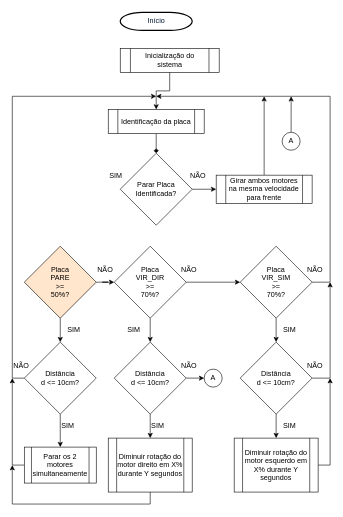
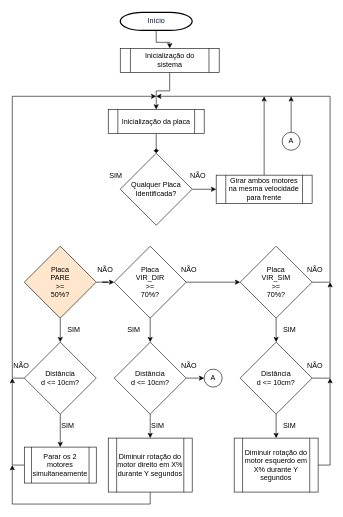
  <mxCell id="0" />
  <mxCell id="1" parent="0" />
+ <mxCell id="2" value="" style="edgeStyle=orthogonalEdgeStyle;rounded=0;orthogonalLoop=1;jettySize=auto;html=1;" parent="1" source="3" target="5" edge="1"><mxGeometry relative="1" as="geometry" /></mxCell>
  <mxCell id="3" value="Início" style="shape=mxgraph.flowchart.terminator;fillColor=#FFFFFF;strokeColor=#000000;strokeWidth=2;gradientColor=none;gradientDirection=north;fontColor=#001933;fontStyle=0;html=1;" parent="1" vertex="1"><mxGeometry x="200" y="20" width="120" height="30" as="geometry" /></mxCell>
  <mxCell id="4" style="edgeStyle=orthogonalEdgeStyle;rounded=0;orthogonalLoop=1;jettySize=auto;html=1;exitX=0.5;exitY=1;exitDx=0;exitDy=0;" parent="1" source="5" target="7" edge="1"><mxGeometry relative="1" as="geometry" /></mxCell>
  <mxCell id="5" value="Inicialização do&lt;br&gt;sistema" style="shape=process;whiteSpace=wrap;html=1;backgroundOutline=1;" parent="1" vertex="1"><mxGeometry x="200" y="80" width="165" height="40" as="geometry" /></mxCell>
  <mxCell id="6" style="edgeStyle=orthogonalEdgeStyle;rounded=0;orthogonalLoop=1;jettySize=auto;html=1;exitX=0.5;exitY=1;exitDx=0;exitDy=0;entryX=0.5;entryY=0;entryDx=0;entryDy=0;endArrow=diamond;" parent="1" source="7" target="45" edge="1"><mxGeometry relative="1" as="geometry" /></mxCell>
- <mxCell id="7" value="Identificação da placa" style="shape=process;whiteSpace=wrap;html=1;backgroundOutline=1;" parent="1" vertex="1"><mxGeometry x="180" y="182" width="160" height="40" as="geometry" /></mxCell>
+ <mxCell id="7" value="Inicialização da placa" style="shape=process;whiteSpace=wrap;html=1;backgroundOutline=1;" parent="1" vertex="1"><mxGeometry x="180" y="182" width="160" height="40" as="geometry" /></mxCell>
  <mxCell id="8" value="" style="edgeStyle=orthogonalEdgeStyle;rounded=0;orthogonalLoop=1;jettySize=auto;html=1;" parent="1" source="10" target="19" edge="1"><mxGeometry relative="1" as="geometry" /></mxCell>
  <mxCell id="9" style="edgeStyle=orthogonalEdgeStyle;rounded=0;orthogonalLoop=1;jettySize=auto;html=1;" parent="1" source="10" target="13" edge="1"><mxGeometry relative="1" as="geometry" /></mxCell>
  <mxCell id="10" value="Placa&lt;br&gt;PARE&lt;br&gt;&amp;gt;=&lt;br&gt;50%?" style="rhombus;whiteSpace=wrap;html=1;fillColor=#ffe6cc;" parent="1" vertex="1"><mxGeometry x="40" y="410" width="120" height="120" as="geometry" /></mxCell>
  <mxCell id="11" value="" style="edgeStyle=orthogonalEdgeStyle;rounded=0;orthogonalLoop=1;jettySize=auto;html=1;" parent="1" source="13" target="22" edge="1"><mxGeometry relative="1" as="geometry" /></mxCell>
  <mxCell id="12" style="edgeStyle=orthogonalEdgeStyle;rounded=0;orthogonalLoop=1;jettySize=auto;html=1;exitX=1;exitY=0.5;exitDx=0;exitDy=0;entryX=0;entryY=0.5;entryDx=0;entryDy=0;" parent="1" source="13" target="16" edge="1"><mxGeometry relative="1" as="geometry" /></mxCell>
  <mxCell id="13" value="Placa&lt;br&gt;VIR_DIR&lt;br&gt;&amp;gt;=&lt;br&gt;70%?" style="rhombus;whiteSpace=wrap;html=1;" parent="1" vertex="1"><mxGeometry x="190" y="410" width="120" height="120" as="geometry" /></mxCell>
  <mxCell id="14" value="" style="edgeStyle=orthogonalEdgeStyle;rounded=0;orthogonalLoop=1;jettySize=auto;html=1;" parent="1" source="16" target="25" edge="1"><mxGeometry relative="1" as="geometry" /></mxCell>
  <mxCell id="15" style="edgeStyle=orthogonalEdgeStyle;rounded=0;orthogonalLoop=1;jettySize=auto;html=1;exitX=1;exitY=0.5;exitDx=0;exitDy=0;" parent="1" source="16" edge="1"><mxGeometry relative="1" as="geometry"><mxPoint x="260" y="160" as="targetPoint" /><Array as="points"><mxPoint x="550" y="470" /><mxPoint x="550" y="160" /></Array></mxGeometry></mxCell>
  <mxCell id="16" value="Placa&lt;br&gt;VIR_SIM&lt;br&gt;&amp;gt;= &lt;br&gt;70%?" style="rhombus;whiteSpace=wrap;html=1;" parent="1" vertex="1"><mxGeometry x="400" y="410" width="120" height="120" as="geometry" /></mxCell>
  <mxCell id="17" style="edgeStyle=orthogonalEdgeStyle;rounded=0;orthogonalLoop=1;jettySize=auto;html=1;exitX=0;exitY=0.5;exitDx=0;exitDy=0;" parent="1" source="19" edge="1"><mxGeometry relative="1" as="geometry"><mxPoint x="260" y="160" as="targetPoint" /><Array as="points"><mxPoint x="20" y="630" /><mxPoint x="20" y="160" /><mxPoint x="260" y="160" /></Array></mxGeometry></mxCell>
  <mxCell id="18" value="" style="edgeStyle=orthogonalEdgeStyle;rounded=0;orthogonalLoop=1;jettySize=auto;html=1;" parent="1" source="19" target="27" edge="1"><mxGeometry relative="1" as="geometry" /></mxCell>
  <mxCell id="19" value="Distância &lt;br&gt;d &amp;lt;= 10cm?" style="rhombus;whiteSpace=wrap;html=1;" parent="1" vertex="1"><mxGeometry x="40" y="570" width="120" height="120" as="geometry" /></mxCell>
  <mxCell id="20" value="" style="edgeStyle=orthogonalEdgeStyle;rounded=0;orthogonalLoop=1;jettySize=auto;html=1;" parent="1" source="22" target="29" edge="1"><mxGeometry relative="1" as="geometry" /></mxCell>
  <mxCell id="21" style="edgeStyle=orthogonalEdgeStyle;rounded=0;orthogonalLoop=1;jettySize=auto;html=1;exitX=1;exitY=0.5;exitDx=0;exitDy=0;entryX=0;entryY=0.5;entryDx=0;entryDy=0;" parent="1" source="22" target="50" edge="1"><mxGeometry relative="1" as="geometry" /></mxCell>
  <mxCell id="22" value="Distância &lt;br&gt;d &amp;lt;= 10cm?" style="rhombus;whiteSpace=wrap;html=1;" parent="1" vertex="1"><mxGeometry x="190" y="570" width="120" height="120" as="geometry" /></mxCell>
  <mxCell id="23" style="edgeStyle=orthogonalEdgeStyle;rounded=0;orthogonalLoop=1;jettySize=auto;html=1;exitX=1;exitY=0.5;exitDx=0;exitDy=0;" parent="1" source="25" edge="1"><mxGeometry relative="1" as="geometry"><mxPoint x="550" y="470" as="targetPoint" /><Array as="points"><mxPoint x="550" y="630" /><mxPoint x="550" y="470" /></Array></mxGeometry></mxCell>
  <mxCell id="24" value="" style="edgeStyle=orthogonalEdgeStyle;rounded=0;orthogonalLoop=1;jettySize=auto;html=1;" parent="1" source="25" target="31" edge="1"><mxGeometry relative="1" as="geometry" /></mxCell>
  <mxCell id="25" value="Distância &lt;br&gt;d &amp;lt;= 10cm?" style="rhombus;whiteSpace=wrap;html=1;" parent="1" vertex="1"><mxGeometry x="400" y="570" width="120" height="120" as="geometry" /></mxCell>
  <mxCell id="26" style="edgeStyle=orthogonalEdgeStyle;rounded=0;orthogonalLoop=1;jettySize=auto;html=1;" parent="1" source="27" edge="1"><mxGeometry relative="1" as="geometry"><mxPoint x="20" y="630" as="targetPoint" /></mxGeometry></mxCell>
  <mxCell id="27" value="Parar os 2 motores simultaneamente" style="shape=process;whiteSpace=wrap;html=1;backgroundOutline=1;" parent="1" vertex="1"><mxGeometry x="40" y="745" width="120" height="60" as="geometry" /></mxCell>
  <mxCell id="28" style="edgeStyle=orthogonalEdgeStyle;rounded=0;orthogonalLoop=1;jettySize=auto;html=1;exitX=0.5;exitY=1;exitDx=0;exitDy=0;" edge="1" parent="1" source="29"><mxGeometry relative="1" as="geometry"><mxPoint x="20" y="775" as="targetPoint" /><Array as="points"><mxPoint x="250" y="840" /><mxPoint x="20" y="840" /></Array></mxGeometry></mxCell>
  <mxCell id="29" value="Diminuir rotação do motor direito em X% durante Y segundos" style="shape=process;whiteSpace=wrap;html=1;backgroundOutline=1;" parent="1" vertex="1"><mxGeometry x="180" y="730" width="140" height="90" as="geometry" /></mxCell>
  <mxCell id="30" style="edgeStyle=orthogonalEdgeStyle;rounded=0;orthogonalLoop=1;jettySize=auto;html=1;" parent="1" source="31" edge="1"><mxGeometry relative="1" as="geometry"><mxPoint x="550" y="630" as="targetPoint" /><Array as="points"><mxPoint x="550" y="775" /><mxPoint x="550" y="630" /></Array></mxGeometry></mxCell>
  <mxCell id="31" value="Diminuir rotação do motor esquerdo em X% durante Y segundos" style="shape=process;whiteSpace=wrap;html=1;backgroundOutline=1;" parent="1" vertex="1"><mxGeometry x="390" y="730" width="140" height="90" as="geometry" /></mxCell>
  <mxCell id="32" value="SIM" style="text;html=1;resizable=0;points=[];autosize=1;align=left;verticalAlign=top;spacingTop=-4;" parent="1" vertex="1"><mxGeometry x="470" y="540" width="40" height="20" as="geometry" /></mxCell>
  <mxCell id="33" value="NÃO" style="text;html=1;resizable=0;points=[];autosize=1;align=left;verticalAlign=top;spacingTop=-4;" parent="1" vertex="1"><mxGeometry x="510" y="440" width="40" height="20" as="geometry" /></mxCell>
  <mxCell id="34" value="NÃO" style="text;html=1;resizable=0;points=[];autosize=1;align=left;verticalAlign=top;spacingTop=-4;" parent="1" vertex="1"><mxGeometry x="300" y="440" width="40" height="20" as="geometry" /></mxCell>
  <mxCell id="35" value="NÃO" style="text;html=1;resizable=0;points=[];autosize=1;align=left;verticalAlign=top;spacingTop=-4;" parent="1" vertex="1"><mxGeometry x="20" y="600" width="40" height="20" as="geometry" /></mxCell>
  <mxCell id="36" value="SIM" style="text;html=1;resizable=0;points=[];autosize=1;align=left;verticalAlign=top;spacingTop=-4;" parent="1" vertex="1"><mxGeometry x="110" y="540" width="40" height="20" as="geometry" /></mxCell>
  <mxCell id="37" value="SIM" style="text;html=1;resizable=0;points=[];autosize=1;align=left;verticalAlign=top;spacingTop=-4;" parent="1" vertex="1"><mxGeometry x="210" y="540" width="40" height="20" as="geometry" /></mxCell>
  <mxCell id="38" value="NÃO" style="text;html=1;resizable=0;points=[];autosize=1;align=left;verticalAlign=top;spacingTop=-4;" parent="1" vertex="1"><mxGeometry x="510" y="600" width="40" height="20" as="geometry" /></mxCell>
  <mxCell id="39" value="NÃO" style="text;html=1;resizable=0;points=[];autosize=1;align=left;verticalAlign=top;spacingTop=-4;" parent="1" vertex="1"><mxGeometry x="160" y="440" width="40" height="20" as="geometry" /></mxCell>
  <mxCell id="40" value="SIM" style="text;html=1;resizable=0;points=[];autosize=1;align=left;verticalAlign=top;spacingTop=-4;" parent="1" vertex="1"><mxGeometry x="100" y="700" width="40" height="20" as="geometry" /></mxCell>
  <mxCell id="41" value="SIM" style="text;html=1;resizable=0;points=[];autosize=1;align=left;verticalAlign=top;spacingTop=-4;" parent="1" vertex="1"><mxGeometry x="250" y="700" width="40" height="20" as="geometry" /></mxCell>
  <mxCell id="42" value="SIM" style="text;html=1;resizable=0;points=[];autosize=1;align=left;verticalAlign=top;spacingTop=-4;" parent="1" vertex="1"><mxGeometry x="470" y="700" width="40" height="20" as="geometry" /></mxCell>
  <mxCell id="43" value="NÃO" style="text;html=1;resizable=0;points=[];autosize=1;align=left;verticalAlign=top;spacingTop=-4;" parent="1" vertex="1"><mxGeometry x="300" y="600" width="40" height="20" as="geometry" /></mxCell>
  <mxCell id="44" style="edgeStyle=orthogonalEdgeStyle;rounded=0;orthogonalLoop=1;jettySize=auto;html=1;exitX=1;exitY=0.5;exitDx=0;exitDy=0;entryX=0;entryY=0.5;entryDx=0;entryDy=0;" parent="1" source="45" target="47" edge="1"><mxGeometry relative="1" as="geometry" /></mxCell>
- <mxCell id="45" value="Parar Placa&lt;br&gt;Identificada?" style="rhombus;whiteSpace=wrap;html=1;" parent="1" vertex="1"><mxGeometry x="200" y="255" width="120" height="120" as="geometry" /></mxCell>
+ <mxCell id="45" value="Qualquer Placa&lt;br&gt;Identificada?" style="rhombus;whiteSpace=wrap;html=1;" parent="1" vertex="1"><mxGeometry x="200" y="255" width="120" height="120" as="geometry" /></mxCell>
  <mxCell id="46" style="edgeStyle=orthogonalEdgeStyle;rounded=0;orthogonalLoop=1;jettySize=auto;html=1;" parent="1" source="47" edge="1"><mxGeometry relative="1" as="geometry"><mxPoint x="440" y="160" as="targetPoint" /></mxGeometry></mxCell>
  <mxCell id="47" value="Girar ambos motores na mesma velocidade para frente" style="shape=process;whiteSpace=wrap;html=1;backgroundOutline=1;" parent="1" vertex="1"><mxGeometry x="360" y="291.5" width="160" height="47" as="geometry" /></mxCell>
  <mxCell id="48" value="NÃO" style="text;html=1;resizable=0;points=[];autosize=1;align=left;verticalAlign=top;spacingTop=-4;" parent="1" vertex="1"><mxGeometry x="315" y="281.5" width="40" height="20" as="geometry" /></mxCell>
  <mxCell id="49" value="SIM" style="text;html=1;resizable=0;points=[];autosize=1;align=left;verticalAlign=top;spacingTop=-4;" parent="1" vertex="1"><mxGeometry x="180" y="281.5" width="40" height="20" as="geometry" /></mxCell>
  <mxCell id="50" value="A" style="ellipse;whiteSpace=wrap;html=1;aspect=fixed;" parent="1" vertex="1"><mxGeometry x="340" y="615" width="30" height="30" as="geometry" /></mxCell>
  <mxCell id="51" style="edgeStyle=orthogonalEdgeStyle;rounded=0;orthogonalLoop=1;jettySize=auto;html=1;exitX=0.5;exitY=0;exitDx=0;exitDy=0;" parent="1" source="52" edge="1"><mxGeometry relative="1" as="geometry"><mxPoint x="485" y="160" as="targetPoint" /></mxGeometry></mxCell>
  <mxCell id="52" value="A" style="ellipse;whiteSpace=wrap;html=1;aspect=fixed;" parent="1" vertex="1"><mxGeometry x="470" y="220" width="30" height="30" as="geometry" /></mxCell>
